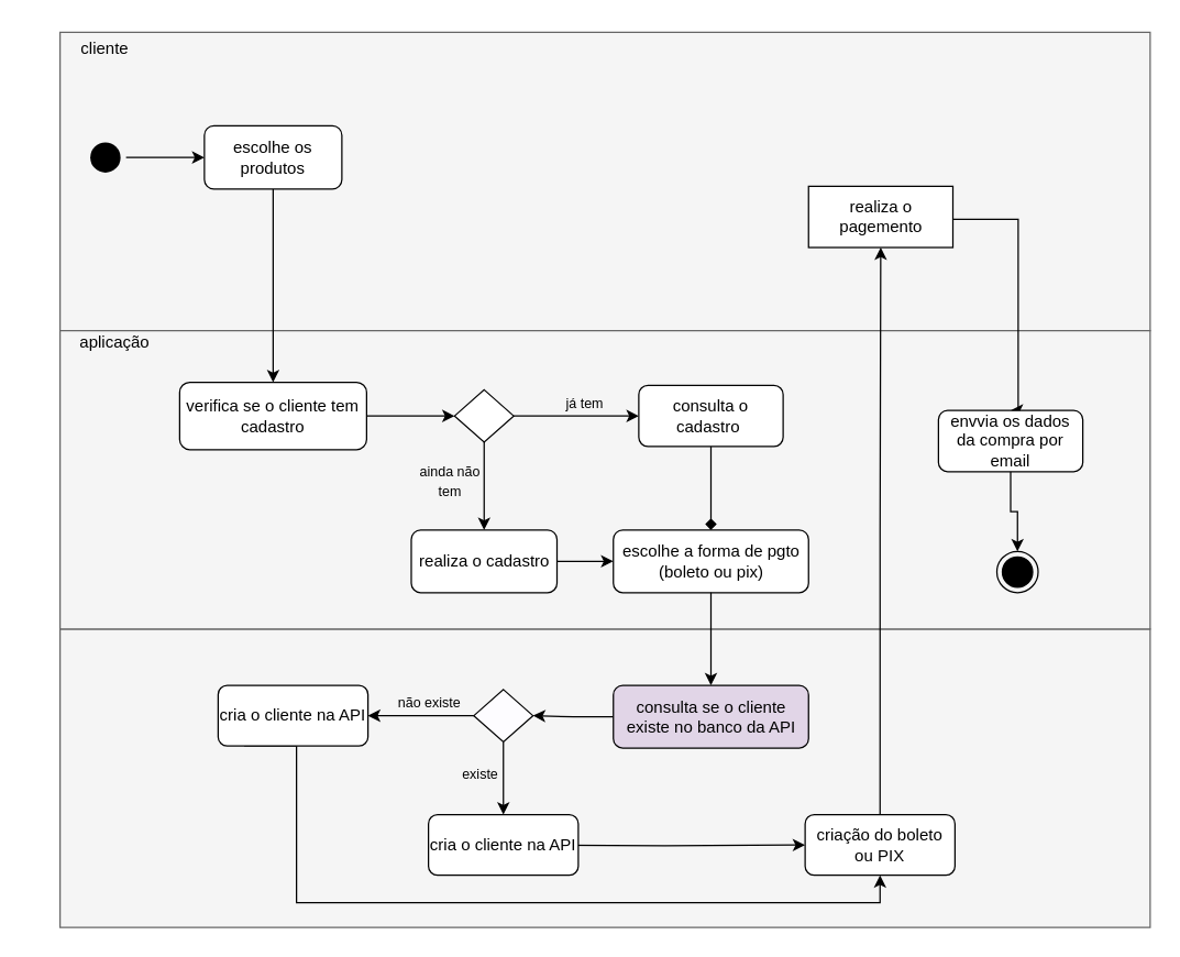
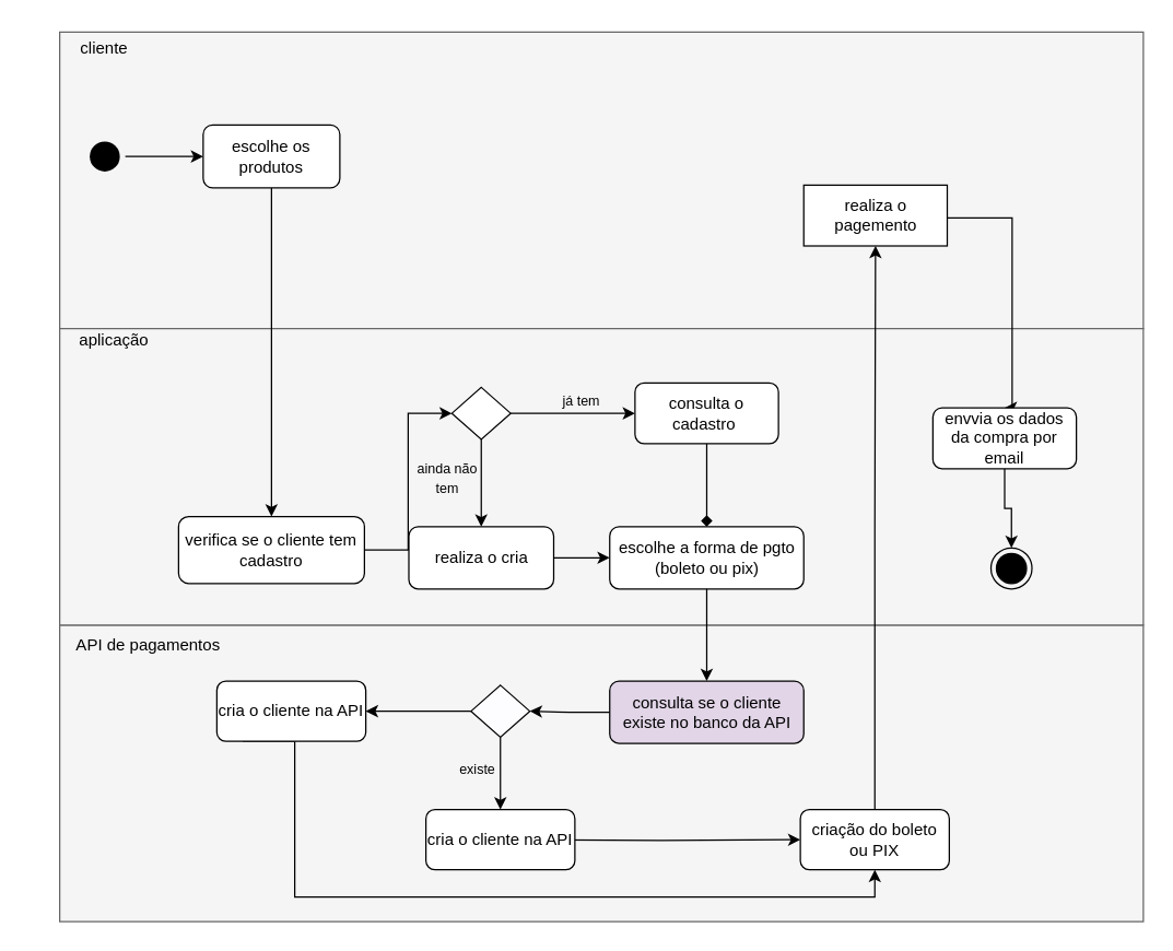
  <mxCell id="0" />
  <mxCell id="1" parent="0" />
  <mxCell id="2" value="" style="rounded=0;whiteSpace=wrap;html=1;fillColor=#f5f5f5;strokeColor=#666666;movable=1;resizable=1;rotatable=1;deletable=1;editable=1;locked=0;connectable=1;fontColor=#333333;" vertex="1" parent="1"><mxGeometry x="43" y="457" width="793" height="217" as="geometry" /></mxCell>
  <mxCell id="3" value="" style="rounded=0;whiteSpace=wrap;html=1;fillColor=#f5f5f5;fontColor=#333333;strokeColor=#666666;" vertex="1" parent="1"><mxGeometry x="43" y="23" width="793" height="217" as="geometry" /></mxCell>
  <mxCell id="4" value="" style="rounded=0;whiteSpace=wrap;html=1;fillColor=#f5f5f5;strokeColor=#666666;movable=1;resizable=1;rotatable=1;deletable=1;editable=1;locked=0;connectable=1;fontColor=#333333;" vertex="1" parent="1"><mxGeometry x="43" y="240" width="793" height="217" as="geometry" /></mxCell>
  <mxCell id="5" style="edgeStyle=orthogonalEdgeStyle;rounded=0;orthogonalLoop=1;jettySize=auto;html=1;entryX=0;entryY=0.5;entryDx=0;entryDy=0;" edge="1" parent="1" source="6" target="10"><mxGeometry relative="1" as="geometry"><mxPoint x="309.312" y="302" as="targetPoint" /></mxGeometry></mxCell>
- <mxCell id="6" value="verifica se o cliente tem cadastro" style="rounded=1;whiteSpace=wrap;html=1;" vertex="1" parent="1"><mxGeometry x="130" y="277.5" width="136" height="49" as="geometry" /></mxCell>
- <mxCell id="7" value="realiza o cadastro" style="rounded=1;whiteSpace=wrap;html=1;" vertex="1" parent="1"><mxGeometry x="298.5" y="385" width="106" height="45.5" as="geometry" /></mxCell>
+ <mxCell id="6" value="verifica se o cliente tem cadastro" style="rounded=1;whiteSpace=wrap;html=1;" vertex="1" parent="1"><mxGeometry x="130" y="377.5" width="136" height="49" as="geometry" /></mxCell>
+ <mxCell id="7" value="realiza o cria" style="rounded=1;whiteSpace=wrap;html=1;" vertex="1" parent="1"><mxGeometry x="298.5" y="385" width="106" height="45.5" as="geometry" /></mxCell>
  <mxCell id="8" style="edgeStyle=orthogonalEdgeStyle;rounded=0;orthogonalLoop=1;jettySize=auto;html=1;entryX=0.5;entryY=0;entryDx=0;entryDy=0;" edge="1" parent="1" source="10" target="7"><mxGeometry relative="1" as="geometry" /></mxCell>
  <mxCell id="9" style="edgeStyle=orthogonalEdgeStyle;rounded=0;orthogonalLoop=1;jettySize=auto;html=1;entryX=0;entryY=0.5;entryDx=0;entryDy=0;" edge="1" parent="1" source="10" target="18"><mxGeometry relative="1" as="geometry" /></mxCell>
  <mxCell id="10" value="" style="rhombus;whiteSpace=wrap;html=1;" vertex="1" parent="1"><mxGeometry x="330" y="283" width="43" height="38" as="geometry" /></mxCell>
  <mxCell id="11" value="escolhe os produtos" style="rounded=1;whiteSpace=wrap;html=1;" vertex="1" parent="1"><mxGeometry x="148" y="91" width="100" height="46" as="geometry" /></mxCell>
  <mxCell id="12" value="" style="edgeStyle=orthogonalEdgeStyle;rounded=0;orthogonalLoop=1;jettySize=auto;html=1;" edge="1" parent="1" source="11" target="6"><mxGeometry relative="1" as="geometry" /></mxCell>
  <mxCell id="13" value="cliente&amp;nbsp;" style="text;html=1;strokeColor=none;fillColor=none;align=center;verticalAlign=middle;whiteSpace=wrap;rounded=0;" vertex="1" parent="1"><mxGeometry x="20" y="20" width="115" height="30" as="geometry" /></mxCell>
  <mxCell id="14" value="aplicação" style="text;html=1;strokeColor=none;fillColor=none;align=center;verticalAlign=middle;whiteSpace=wrap;rounded=0;" vertex="1" parent="1"><mxGeometry x="53" y="234" width="60" height="30" as="geometry" /></mxCell>
  <mxCell id="15" value="" style="ellipse;html=1;shape=endState;fillColor=#000000;strokeColor=none;" vertex="1" parent="1"><mxGeometry x="61" y="99" width="30" height="30" as="geometry" /></mxCell>
  <mxCell id="16" value="" style="endArrow=classic;html=1;rounded=0;exitX=1;exitY=0.5;exitDx=0;exitDy=0;" edge="1" parent="1" source="15"><mxGeometry width="50" height="50" relative="1" as="geometry"><mxPoint x="295" y="258" as="sourcePoint" /><mxPoint x="148" y="114" as="targetPoint" /></mxGeometry></mxCell>
  <mxCell id="17" style="edgeStyle=orthogonalEdgeStyle;rounded=0;orthogonalLoop=1;jettySize=auto;html=1;entryX=0.5;entryY=0;entryDx=0;entryDy=0;endArrow=diamond;" edge="1" parent="1" source="18" target="21"><mxGeometry relative="1" as="geometry" /></mxCell>
  <mxCell id="18" value="consulta o cadastro&amp;nbsp;" style="rounded=1;whiteSpace=wrap;html=1;" vertex="1" parent="1"><mxGeometry x="464" y="279.75" width="105" height="44.5" as="geometry" /></mxCell>
  <mxCell id="19" value="&lt;font style=&quot;font-size: 10px;&quot;&gt;já tem&lt;/font&gt;" style="text;html=1;strokeColor=none;fillColor=none;align=center;verticalAlign=middle;whiteSpace=wrap;rounded=0;" vertex="1" parent="1"><mxGeometry x="395" y="277.5" width="60" height="30" as="geometry" /></mxCell>
  <mxCell id="20" value="&lt;font style=&quot;font-size: 10px;&quot;&gt;ainda não tem&lt;/font&gt;" style="text;html=1;strokeColor=none;fillColor=none;align=center;verticalAlign=middle;whiteSpace=wrap;rounded=0;" vertex="1" parent="1"><mxGeometry x="302" y="334.5" width="50" height="28" as="geometry" /></mxCell>
  <mxCell id="21" value="escolhe a forma de pgto (boleto ou pix)" style="rounded=1;whiteSpace=wrap;html=1;" vertex="1" parent="1"><mxGeometry x="445.5" y="385" width="142" height="45.5" as="geometry" /></mxCell>
+ <mxCell id="22" value="API de pagamentos" style="text;html=1;strokeColor=none;fillColor=none;align=center;verticalAlign=middle;whiteSpace=wrap;rounded=0;" vertex="1" parent="1"><mxGeometry x="46" y="457" width="124" height="30" as="geometry" /></mxCell>
  <mxCell id="23" value="" style="endArrow=classic;html=1;rounded=0;exitX=0.5;exitY=1;exitDx=0;exitDy=0;entryX=0.5;entryY=0;entryDx=0;entryDy=0;" edge="1" parent="1" source="21" target="25"><mxGeometry width="50" height="50" relative="1" as="geometry"><mxPoint x="459" y="546" as="sourcePoint" /><mxPoint x="559" y="529" as="targetPoint" /></mxGeometry></mxCell>
  <mxCell id="24" style="edgeStyle=orthogonalEdgeStyle;rounded=0;orthogonalLoop=1;jettySize=auto;html=1;entryX=1;entryY=0.5;entryDx=0;entryDy=0;" edge="1" parent="1" source="25" target="28"><mxGeometry relative="1" as="geometry" /></mxCell>
  <mxCell id="25" value="consulta se o cliente existe no banco da API" style="rounded=1;whiteSpace=wrap;html=1;fillColor=#e1d5e7;" vertex="1" parent="1"><mxGeometry x="445.5" y="498" width="142" height="45.5" as="geometry" /></mxCell>
  <mxCell id="26" style="edgeStyle=orthogonalEdgeStyle;rounded=0;orthogonalLoop=1;jettySize=auto;html=1;entryX=1;entryY=0.5;entryDx=0;entryDy=0;" edge="1" parent="1" source="28" target="31"><mxGeometry relative="1" as="geometry" /></mxCell>
  <mxCell id="27" style="edgeStyle=orthogonalEdgeStyle;rounded=0;orthogonalLoop=1;jettySize=auto;html=1;entryX=0.5;entryY=0;entryDx=0;entryDy=0;" edge="1" parent="1" source="28" target="35"><mxGeometry relative="1" as="geometry" /></mxCell>
  <mxCell id="28" value="" style="rhombus;whiteSpace=wrap;html=1;fillColor=#FDFCFF;strokeColor=#000000;" vertex="1" parent="1"><mxGeometry x="344" y="501" width="43" height="38" as="geometry" /></mxCell>
  <mxCell id="29" value="" style="endArrow=classic;html=1;rounded=0;entryX=0;entryY=0.5;entryDx=0;entryDy=0;exitX=1;exitY=0.5;exitDx=0;exitDy=0;" edge="1" parent="1" source="7" target="21"><mxGeometry width="50" height="50" relative="1" as="geometry"><mxPoint x="351" y="447" as="sourcePoint" /><mxPoint x="401" y="397" as="targetPoint" /></mxGeometry></mxCell>
  <mxCell id="30" style="edgeStyle=orthogonalEdgeStyle;rounded=0;orthogonalLoop=1;jettySize=auto;html=1;entryX=0.5;entryY=1;entryDx=0;entryDy=0;" edge="1" parent="1" target="37"><mxGeometry relative="1" as="geometry"><mxPoint x="177" y="542" as="sourcePoint" /><Array as="points"><mxPoint x="215" y="542" /><mxPoint x="215" y="656" /><mxPoint x="640" y="656" /></Array></mxGeometry></mxCell>
  <mxCell id="31" value="cria o cliente na API" style="rounded=1;whiteSpace=wrap;html=1;" vertex="1" parent="1"><mxGeometry x="158" y="498" width="109" height="44" as="geometry" /></mxCell>
- <mxCell id="32" value="&lt;font style=&quot;font-size: 10px;&quot;&gt;não existe&lt;/font&gt;" style="text;html=1;strokeColor=none;fillColor=none;align=center;verticalAlign=middle;whiteSpace=wrap;rounded=0;" vertex="1" parent="1"><mxGeometry x="287" y="496" width="50" height="28" as="geometry" /></mxCell>
  <mxCell id="33" value="&lt;font style=&quot;font-size: 10px;&quot;&gt;existe&lt;/font&gt;" style="text;html=1;strokeColor=none;fillColor=none;align=center;verticalAlign=middle;whiteSpace=wrap;rounded=0;" vertex="1" parent="1"><mxGeometry x="319" y="547" width="60" height="30" as="geometry" /></mxCell>
  <mxCell id="34" style="edgeStyle=orthogonalEdgeStyle;rounded=0;orthogonalLoop=1;jettySize=auto;html=1;entryX=0;entryY=0.5;entryDx=0;entryDy=0;" edge="1" parent="1" target="37"><mxGeometry relative="1" as="geometry"><mxPoint x="380" y="614" as="sourcePoint" /></mxGeometry></mxCell>
  <mxCell id="35" value="cria o cliente na API" style="rounded=1;whiteSpace=wrap;html=1;" vertex="1" parent="1"><mxGeometry x="311" y="592" width="109" height="44" as="geometry" /></mxCell>
  <mxCell id="36" style="edgeStyle=orthogonalEdgeStyle;rounded=0;orthogonalLoop=1;jettySize=auto;html=1;entryX=0.5;entryY=1;entryDx=0;entryDy=0;" edge="1" parent="1" source="37" target="39"><mxGeometry relative="1" as="geometry" /></mxCell>
  <mxCell id="37" value="criação do boleto ou PIX" style="rounded=1;whiteSpace=wrap;html=1;" vertex="1" parent="1"><mxGeometry x="585" y="592" width="109" height="44" as="geometry" /></mxCell>
  <mxCell id="38" style="edgeStyle=orthogonalEdgeStyle;rounded=0;orthogonalLoop=1;jettySize=auto;html=1;entryX=0.5;entryY=0;entryDx=0;entryDy=0;" edge="1" parent="1" source="39" target="41"><mxGeometry relative="1" as="geometry"><Array as="points"><mxPoint x="740" y="159" /></Array></mxGeometry></mxCell>
  <mxCell id="39" value="realiza o pagemento" style="whiteSpace=wrap;html=1;rounded=0;" vertex="1" parent="1"><mxGeometry x="587.5" y="135" width="105" height="44.5" as="geometry" /></mxCell>
  <mxCell id="40" style="edgeStyle=orthogonalEdgeStyle;rounded=0;orthogonalLoop=1;jettySize=auto;html=1;" edge="1" parent="1" source="41" target="42"><mxGeometry relative="1" as="geometry" /></mxCell>
  <mxCell id="41" value="envvia os dados da compra por email" style="rounded=1;whiteSpace=wrap;html=1;" vertex="1" parent="1"><mxGeometry x="682" y="298" width="105" height="44.5" as="geometry" /></mxCell>
  <mxCell id="42" value="" style="ellipse;html=1;shape=endState;fillColor=#000000;strokeColor=default;" vertex="1" parent="1"><mxGeometry x="724.5" y="400.5" width="30" height="30" as="geometry" /></mxCell>
